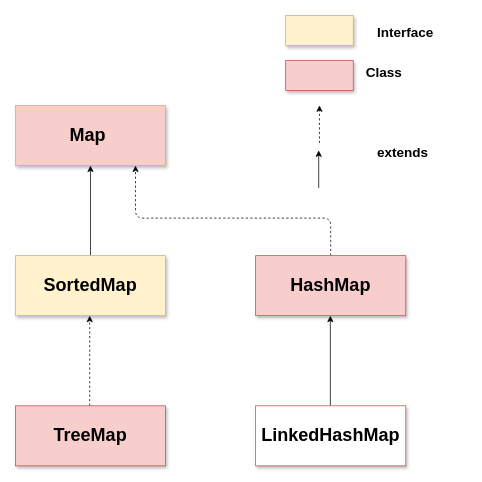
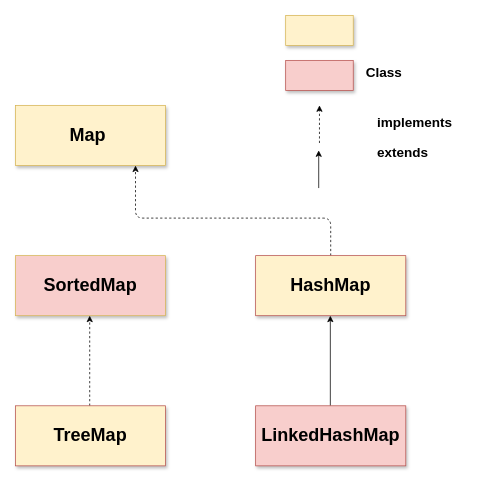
  <mxCell id="0" />
  <mxCell id="1" parent="0" />
- <mxCell id="2" value="&lt;font style=&quot;font-size: 24px&quot;&gt;&lt;b&gt;Map&amp;nbsp;&lt;/b&gt;&lt;/font&gt;" style="rounded=0;whiteSpace=wrap;html=1;shadow=1;glass=0;comic=0;labelBackgroundColor=none;strokeColor=#d6b656;fillColor=#f8cecc;fontColor=#000000;" vertex="1" parent="1"><mxGeometry x="20" y="140" width="200" height="80" as="geometry" /></mxCell>
- <mxCell id="3" value="" style="endArrow=classic;html=1;labelBackgroundColor=#99FF33;strokeColor=#000000;fontColor=#000000;entryX=0.5;entryY=1;exitX=0.5;exitY=0;" edge="1" parent="1" source="4" target="2"><mxGeometry width="50" height="50" relative="1" as="geometry"><mxPoint x="100" y="380" as="sourcePoint" /><mxPoint x="70" y="240" as="targetPoint" /></mxGeometry></mxCell>
- <mxCell id="4" value="&lt;font style=&quot;font-size: 24px&quot;&gt;&lt;b&gt;SortedMap&lt;/b&gt;&lt;/font&gt;" style="rounded=0;whiteSpace=wrap;html=1;shadow=1;glass=0;comic=0;labelBackgroundColor=none;strokeColor=#d6b656;fillColor=#fff2cc;fontColor=#000000;" vertex="1" parent="1"><mxGeometry x="20" y="340" width="200" height="80" as="geometry" /></mxCell>
+ <mxCell id="2" value="&lt;font style=&quot;font-size: 24px&quot;&gt;&lt;b&gt;Map&amp;nbsp;&lt;/b&gt;&lt;/font&gt;" style="rounded=0;whiteSpace=wrap;html=1;shadow=1;glass=0;comic=0;labelBackgroundColor=none;strokeColor=#d6b656;fillColor=#fff2cc;fontColor=#000000;" vertex="1" parent="1"><mxGeometry x="20" y="140" width="200" height="80" as="geometry" /></mxCell>
+ <mxCell id="4" value="&lt;font style=&quot;font-size: 24px&quot;&gt;&lt;b&gt;SortedMap&lt;/b&gt;&lt;/font&gt;" style="rounded=0;whiteSpace=wrap;html=1;shadow=1;glass=0;comic=0;labelBackgroundColor=none;strokeColor=#d6b656;fillColor=#f8cecc;fontColor=#000000;" vertex="1" parent="1"><mxGeometry x="20" y="340" width="200" height="80" as="geometry" /></mxCell>
  <mxCell id="5" value="" style="endArrow=classic;html=1;labelBackgroundColor=#99FF33;strokeColor=#000000;fontColor=#000000;entryX=0.5;entryY=1;exitX=0.5;exitY=0;dashed=1;" edge="1" parent="1"><mxGeometry width="50" height="50" relative="1" as="geometry"><mxPoint x="119" y="540" as="sourcePoint" /><mxPoint x="119" y="420" as="targetPoint" /></mxGeometry></mxCell>
- <mxCell id="6" value="&lt;font style=&quot;font-size: 24px&quot;&gt;&lt;b&gt;TreeMap&lt;/b&gt;&lt;/font&gt;" style="rounded=0;whiteSpace=wrap;html=1;shadow=1;glass=0;comic=0;labelBackgroundColor=none;strokeColor=#b85450;fillColor=#f8cecc;fontColor=#000000;" vertex="1" parent="1"><mxGeometry x="20" y="540" width="200" height="80" as="geometry" /></mxCell>
+ <mxCell id="6" value="&lt;font style=&quot;font-size: 24px&quot;&gt;&lt;b&gt;TreeMap&lt;/b&gt;&lt;/font&gt;" style="rounded=0;whiteSpace=wrap;html=1;shadow=1;glass=0;comic=0;labelBackgroundColor=none;strokeColor=#b85450;fillColor=#fff2cc;fontColor=#000000;" vertex="1" parent="1"><mxGeometry x="20" y="540" width="200" height="80" as="geometry" /></mxCell>
  <mxCell id="7" value="" style="endArrow=classic;html=1;labelBackgroundColor=#99FF33;strokeColor=#000000;fontColor=#000000;entryX=0.5;entryY=1;dashed=1;exitX=0.5;exitY=0;" edge="1" parent="1" source="8"><mxGeometry width="50" height="50" relative="1" as="geometry"><mxPoint x="340" y="290" as="sourcePoint" /><mxPoint x="180" y="220" as="targetPoint" /><Array as="points"><mxPoint x="440" y="290" /><mxPoint x="180" y="290" /></Array></mxGeometry></mxCell>
- <mxCell id="8" value="&lt;font style=&quot;font-size: 24px&quot;&gt;&lt;b&gt;HashMap&lt;/b&gt;&lt;/font&gt;" style="rounded=0;whiteSpace=wrap;html=1;shadow=1;glass=0;comic=0;labelBackgroundColor=none;strokeColor=#b85450;fillColor=#f8cecc;fontColor=#000000;" vertex="1" parent="1"><mxGeometry x="340" y="340" width="200" height="80" as="geometry" /></mxCell>
+ <mxCell id="8" value="&lt;font style=&quot;font-size: 24px&quot;&gt;&lt;b&gt;HashMap&lt;/b&gt;&lt;/font&gt;" style="rounded=0;whiteSpace=wrap;html=1;shadow=1;glass=0;comic=0;labelBackgroundColor=none;strokeColor=#b85450;fillColor=#fff2cc;fontColor=#000000;" vertex="1" parent="1"><mxGeometry x="340" y="340" width="200" height="80" as="geometry" /></mxCell>
  <mxCell id="9" value="" style="endArrow=classic;html=1;labelBackgroundColor=#99FF33;strokeColor=#000000;fontColor=#000000;entryX=0.5;entryY=1;exitX=0.5;exitY=0;" edge="1" parent="1"><mxGeometry width="50" height="50" relative="1" as="geometry"><mxPoint x="439.5" y="540" as="sourcePoint" /><mxPoint x="439.5" y="420" as="targetPoint" /></mxGeometry></mxCell>
- <mxCell id="10" value="&lt;font style=&quot;font-size: 24px&quot;&gt;&lt;b&gt;LinkedHashMap&lt;/b&gt;&lt;/font&gt;" style="rounded=0;whiteSpace=wrap;html=1;shadow=1;glass=0;comic=0;labelBackgroundColor=none;strokeColor=#b85450;fillColor=#ffffff;fontColor=#000000;" vertex="1" parent="1"><mxGeometry x="340" y="540" width="200" height="80" as="geometry" /></mxCell>
+ <mxCell id="10" value="&lt;font style=&quot;font-size: 24px&quot;&gt;&lt;b&gt;LinkedHashMap&lt;/b&gt;&lt;/font&gt;" style="rounded=0;whiteSpace=wrap;html=1;shadow=1;glass=0;comic=0;labelBackgroundColor=none;strokeColor=#b85450;fillColor=#f8cecc;fontColor=#000000;" vertex="1" parent="1"><mxGeometry x="340" y="540" width="200" height="80" as="geometry" /></mxCell>
  <mxCell id="11" value="" style="rounded=0;whiteSpace=wrap;html=1;shadow=1;glass=0;comic=0;labelBackgroundColor=none;strokeColor=#d6b656;fillColor=#fff2cc;fontColor=#000000;" vertex="1" parent="1"><mxGeometry x="380" y="20" width="90" height="40" as="geometry" /></mxCell>
  <mxCell id="12" value="" style="rounded=0;whiteSpace=wrap;html=1;shadow=1;glass=0;comic=0;labelBackgroundColor=none;strokeColor=#b85450;fillColor=#f8cecc;fontColor=#000000;" vertex="1" parent="1"><mxGeometry x="380" y="80" width="90" height="40" as="geometry" /></mxCell>
- <mxCell id="13" value="&lt;font style=&quot;font-size: 18px&quot;&gt;&lt;b&gt;Interface&amp;nbsp;&lt;/b&gt;&lt;/font&gt;" style="text;html=1;resizable=0;points=[];autosize=1;align=left;verticalAlign=top;spacingTop=-4;fontColor=#000000;" vertex="1" parent="1"><mxGeometry x="500" y="30" width="90" height="20" as="geometry" /></mxCell>
  <mxCell id="14" value="&lt;font style=&quot;font-size: 18px&quot;&gt;&lt;b&gt;Class&amp;nbsp;&lt;/b&gt;&lt;/font&gt;" style="text;html=1;resizable=0;points=[];autosize=1;align=left;verticalAlign=top;spacingTop=-4;fontColor=#000000;" vertex="1" parent="1"><mxGeometry x="485" y="83" width="70" height="20" as="geometry" /></mxCell>
  <mxCell id="15" value="" style="endArrow=classic;html=1;dashed=1;labelBackgroundColor=#99FF33;strokeColor=#000000;fontColor=#000000;" edge="1" parent="1"><mxGeometry width="50" height="50" relative="1" as="geometry"><mxPoint x="425" y="190" as="sourcePoint" /><mxPoint x="425" y="139.833" as="targetPoint" /></mxGeometry></mxCell>
  <mxCell id="16" value="" style="endArrow=classic;html=1;labelBackgroundColor=#99FF33;strokeColor=#000000;fontColor=#000000;" edge="1" parent="1"><mxGeometry width="50" height="50" relative="1" as="geometry"><mxPoint x="424" y="250" as="sourcePoint" /><mxPoint x="424" y="199.833" as="targetPoint" /></mxGeometry></mxCell>
+ <mxCell id="17" value="&lt;font style=&quot;font-size: 18px&quot;&gt;&lt;b&gt;implements&amp;nbsp;&lt;/b&gt;&lt;/font&gt;" style="text;html=1;resizable=0;points=[];autosize=1;align=left;verticalAlign=top;spacingTop=-4;fontColor=#000000;" vertex="1" parent="1"><mxGeometry x="500" y="150" width="120" height="20" as="geometry" /></mxCell>
  <mxCell id="18" value="&lt;font style=&quot;font-size: 18px&quot;&gt;&lt;b&gt;extends&lt;/b&gt;&lt;/font&gt;" style="text;html=1;resizable=0;points=[];autosize=1;align=left;verticalAlign=top;spacingTop=-4;fontColor=#000000;" vertex="1" parent="1"><mxGeometry x="500" y="190" width="80" height="20" as="geometry" /></mxCell>
